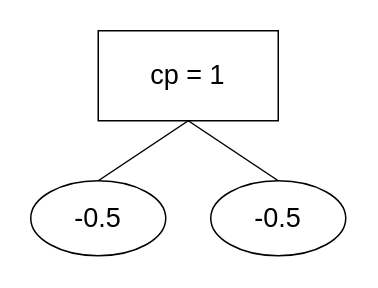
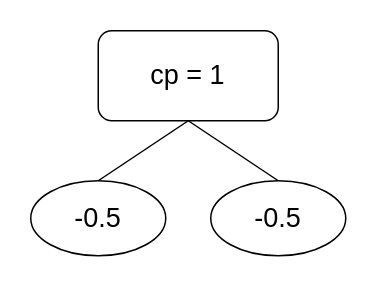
  <mxCell id="0" />
  <mxCell id="1" parent="0" />
- <mxCell id="2" value="&lt;font style=&quot;font-size: 18px&quot;&gt;cp = 1&lt;/font&gt;" style="whiteSpace=wrap;html=1;rounded=0;" vertex="1" parent="1"><mxGeometry x="65" y="20" width="120" height="60" as="geometry" /></mxCell>
+ <mxCell id="2" value="&lt;font style=&quot;font-size: 18px&quot;&gt;cp = 1&lt;/font&gt;" style="rounded=1;whiteSpace=wrap;html=1;" vertex="1" parent="1"><mxGeometry x="65" y="20" width="120" height="60" as="geometry" /></mxCell>
  <mxCell id="3" value="&lt;font style=&quot;font-size: 18px&quot;&gt;-0.5&lt;/font&gt;" style="ellipse;whiteSpace=wrap;html=1;" vertex="1" parent="1"><mxGeometry x="20" y="120" width="90" height="50" as="geometry" /></mxCell>
  <mxCell id="4" value="&lt;font style=&quot;font-size: 18px&quot;&gt;-0.5&lt;/font&gt;" style="ellipse;whiteSpace=wrap;html=1;" vertex="1" parent="1"><mxGeometry x="140" y="120" width="90" height="50" as="geometry" /></mxCell>
  <mxCell id="5" value="" style="endArrow=none;html=1;exitX=0.5;exitY=0;exitDx=0;exitDy=0;entryX=0.5;entryY=1;entryDx=0;entryDy=0;" edge="1" parent="1" source="3" target="2"><mxGeometry width="50" height="50" relative="1" as="geometry"><mxPoint x="90" y="90" as="sourcePoint" /><mxPoint x="140" y="40" as="targetPoint" /></mxGeometry></mxCell>
  <mxCell id="6" value="" style="endArrow=none;html=1;exitX=0.5;exitY=0;exitDx=0;exitDy=0;entryX=0.5;entryY=1;entryDx=0;entryDy=0;" edge="1" parent="1" source="4" target="2"><mxGeometry width="50" height="50" relative="1" as="geometry"><mxPoint x="90" y="90" as="sourcePoint" /><mxPoint x="140" y="40" as="targetPoint" /></mxGeometry></mxCell>
